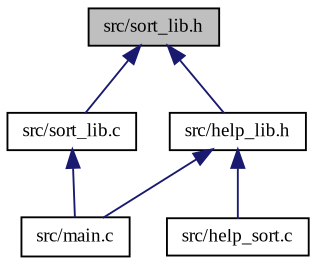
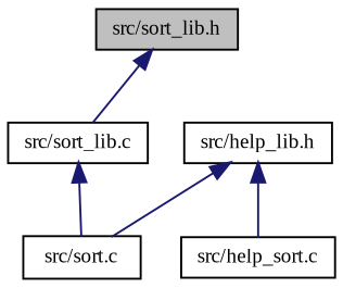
  digraph {
    fontname="Liberation Serif"
    node [color=black fillcolor=white fontname="Liberation Serif" fontsize=10 shape=record style=filled]
    edge [color=midnightblue dir=back fontname="Liberation Serif" fontsize=10 labelfontname=Helvetica labelfontsize=10 style=solid]
    n1 [fillcolor=grey75 fontcolor=black height=0.2 label="src/sort_lib.h" width=0.4]
    n2 [height=0.2 label="src/help_lib.h" width=0.4]
    n3 [height=0.2 label="src/sort_lib.c" width=0.4]
-   n4 [height=0.2 label="src/main.c" width=0.4]
+   n4 [height=0.2 label="src/sort.c" width=0.4]
    n5 [height=0.2 label="src/help_sort.c" width=0.4]
-   n1 -> n2
    n1 -> n3
    n2 -> n4
    n2 -> n5
    n3 -> n4
  }
